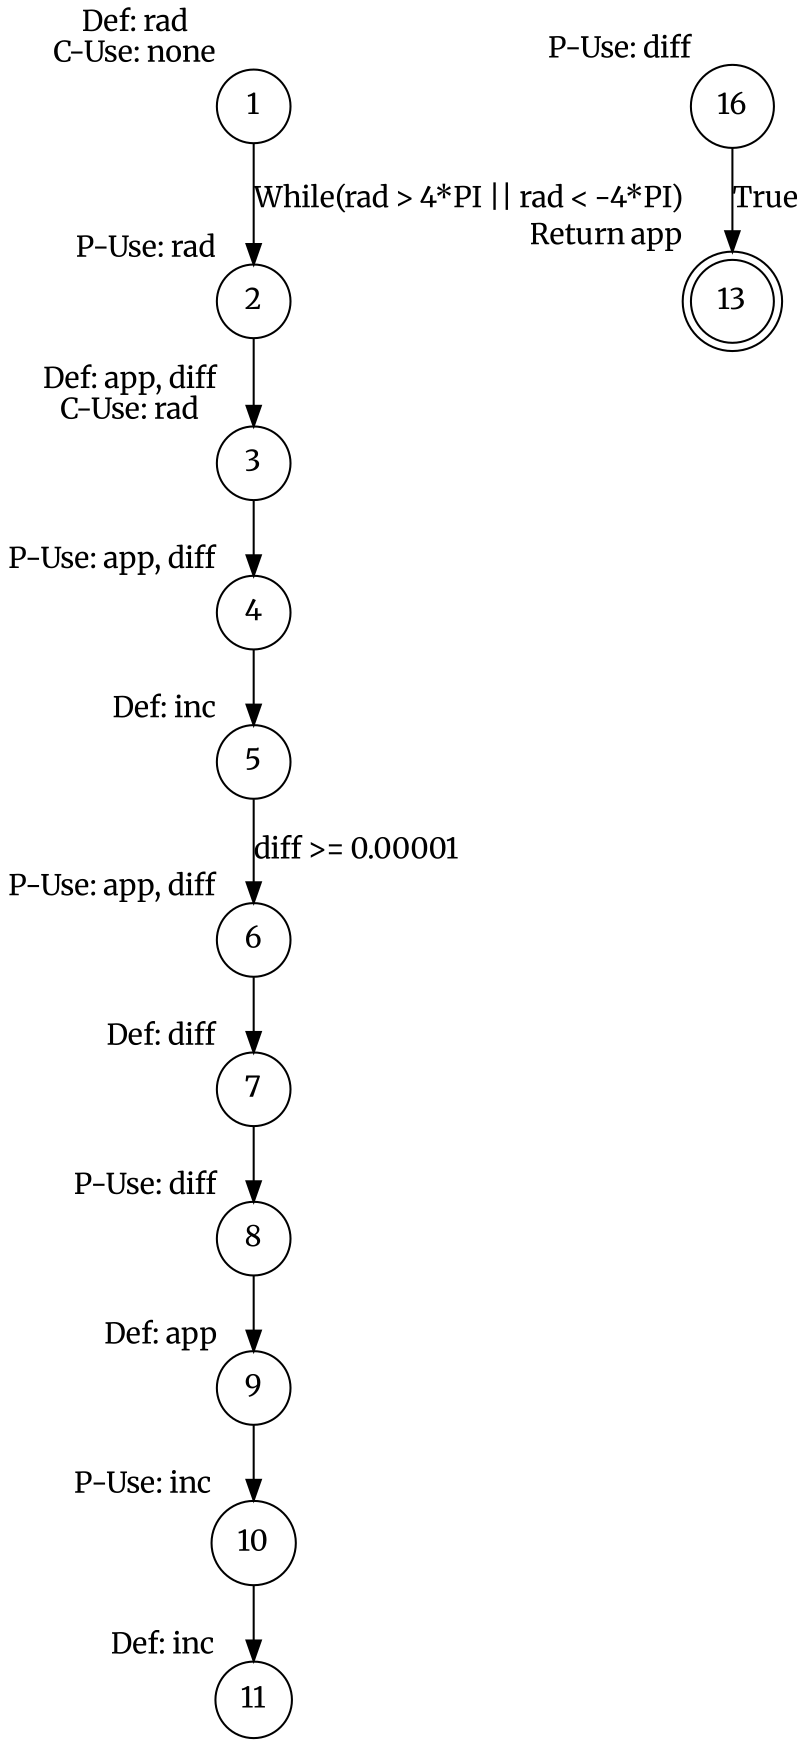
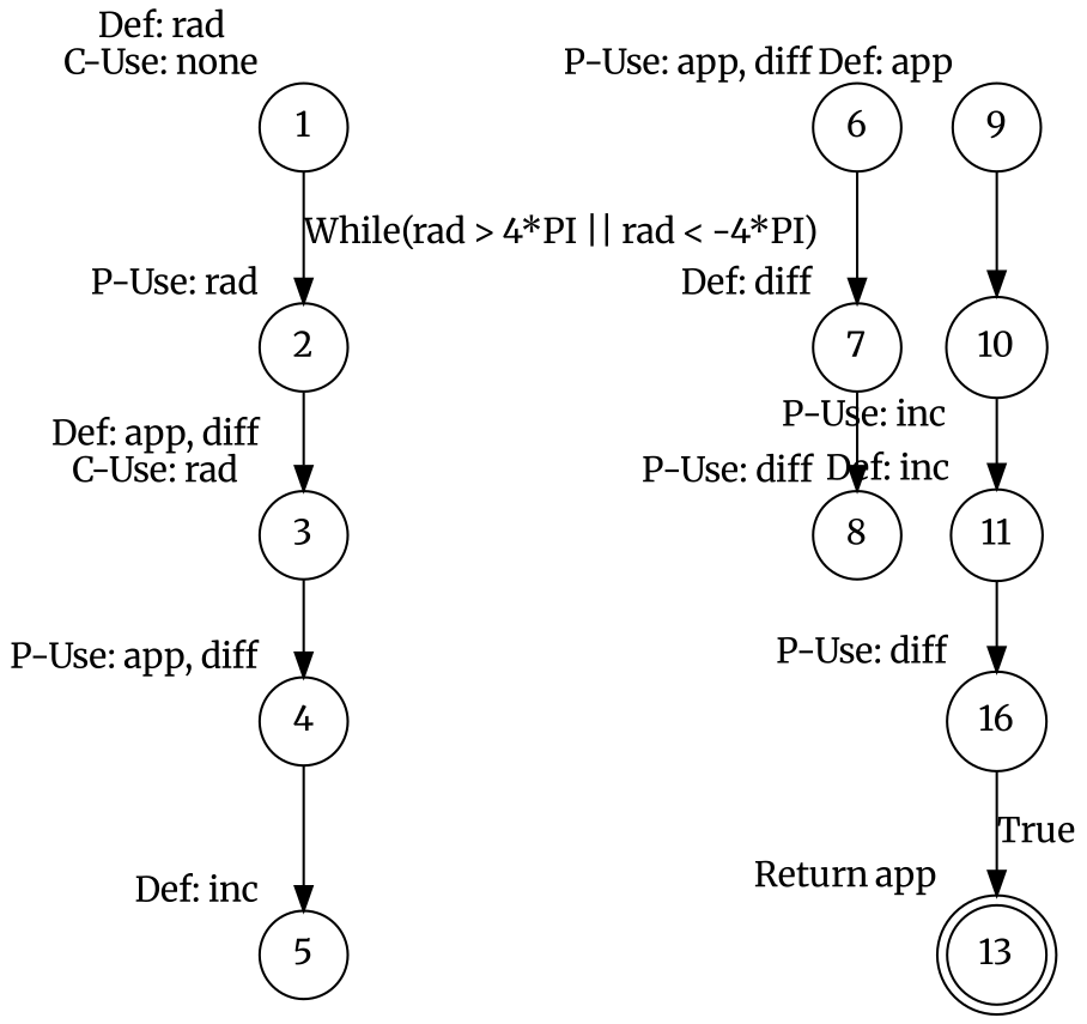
  digraph {
    fontname=Merriweather
    rankdir=TB
    node [fontname=Merriweather shape=circle xlabel="P-Use: app, diff"]
    edge [fontname=Merriweather]
    n1 [label=1 xlabel="Def: rad\nC-Use: none"]
    n2 [label=2 xlabel="P-Use: rad"]
    n3 [label=3 xlabel="Def: app, diff\nC-Use: rad"]
    n4 [label=4]
    n5 [label=5 xlabel="Def: inc"]
    n6 [label=6]
    n7 [label=7 xlabel="Def: diff"]
    n8 [label=8 xlabel="P-Use: diff"]
    n9 [label=9 xlabel="Def: app"]
    n10 [label=10 xlabel="P-Use: inc"]
    n11 [label=11 xlabel="Def: inc"]
    n12 [label=16 xlabel="P-Use: diff"]
    n13 [label=13 shape=doublecircle xlabel="Return app"]
    n1 -> n2 [label="While(rad > 4*PI || rad < -4*PI)"]
    n2 -> n3
    n3 -> n4
    n4 -> n5
-   n5 -> n6 [label="diff >= 0.00001"]
    n6 -> n7
    n7 -> n8
-   n8 -> n9
    n9 -> n10
    n10 -> n11
+   n11 -> n12
    n12 -> n13 [label=True]
  }
